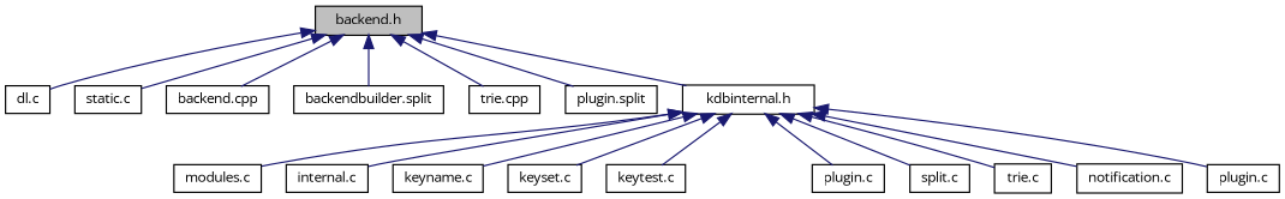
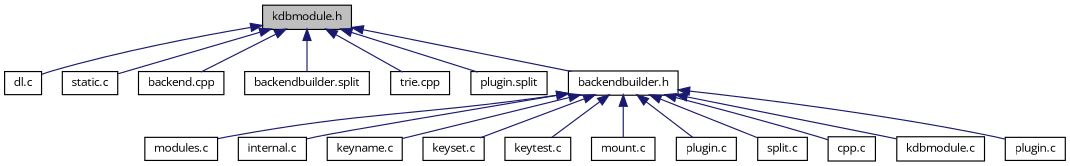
  digraph {
    fontname="Open Sans"
    node [color=black fillcolor=white fontname="Open Sans" fontsize=10 shape=record style=filled]
    edge [color=midnightblue dir=back fontname="Open Sans" fontsize=10 labelfontname=Helvetica labelfontsize=10 style=solid]
-   n1 [fillcolor=grey75 fontcolor=black height=0.2 label="backend.h" width=0.4]
+   n1 [fillcolor=grey75 fontcolor=black height=0.2 label="kdbmodule.h" width=0.4]
    n2 [height=0.2 label="dl.c" width=0.4]
    n3 [height=0.2 label="static.c" width=0.4]
    n4 [height=0.2 label="backend.cpp" width=0.4]
    n5 [height=0.2 label="backendbuilder.split" width=0.4]
    n6 [height=0.2 label="trie.cpp" width=0.4]
    n7 [height=0.2 label="plugin.split" width=0.4]
-   n8 [height=0.2 label="kdbinternal.h" width=0.4]
+   n8 [height=0.2 label="backendbuilder.h" width=0.4]
    n9 [height=0.2 label="modules.c" width=0.4]
    n10 [height=0.2 label="internal.c" width=0.4]
    n11 [height=0.2 label="keyname.c" width=0.4]
    n12 [height=0.2 label="keyset.c" width=0.4]
    n13 [height=0.2 label="keytest.c" width=0.4]
+   n14 [height=0.2 label="mount.c" width=0.4]
    n15 [height=0.2 label="plugin.c" width=0.4]
    n16 [height=0.2 label="split.c" width=0.4]
-   n17 [height=0.2 label="trie.c" width=0.4]
-   n18 [height=0.2 label="notification.c" width=0.4]
+   n17 [height=0.2 label="cpp.c" width=0.4]
+   n18 [height=0.2 label="kdbmodule.c" width=0.4]
    n19 [height=0.2 label="plugin.c" width=0.4]
    n1 -> n2
    n1 -> n3
    n1 -> n4
    n1 -> n5
    n1 -> n6
    n1 -> n7
    n1 -> n8
    n8 -> n9
    n8 -> n10
    n8 -> n11
    n8 -> n12
    n8 -> n13
+   n8 -> n14
    n8 -> n15
    n8 -> n16
    n8 -> n17
    n8 -> n18
    n8 -> n19
  }
